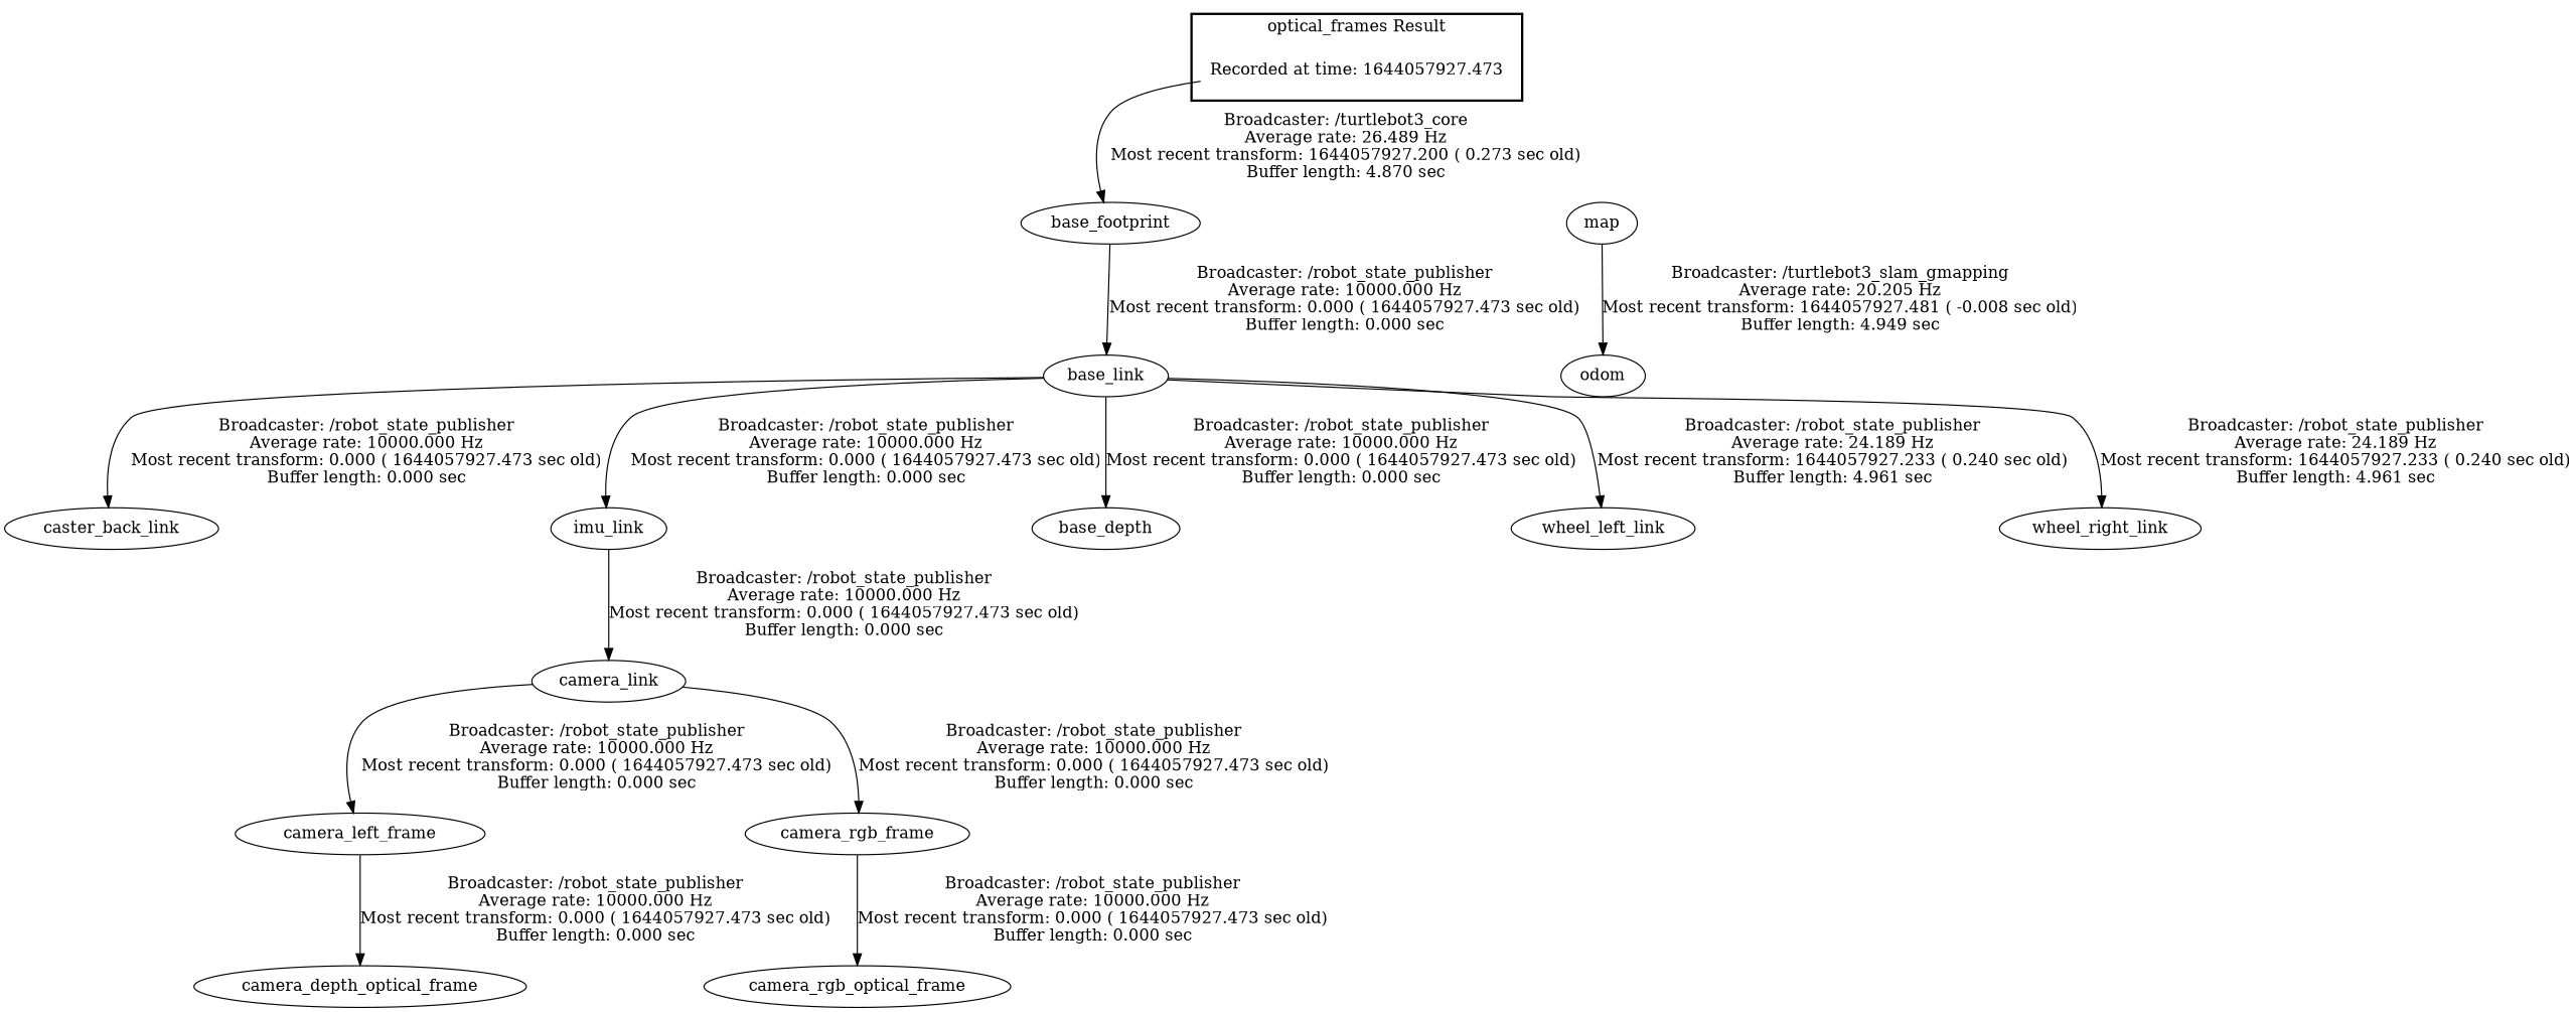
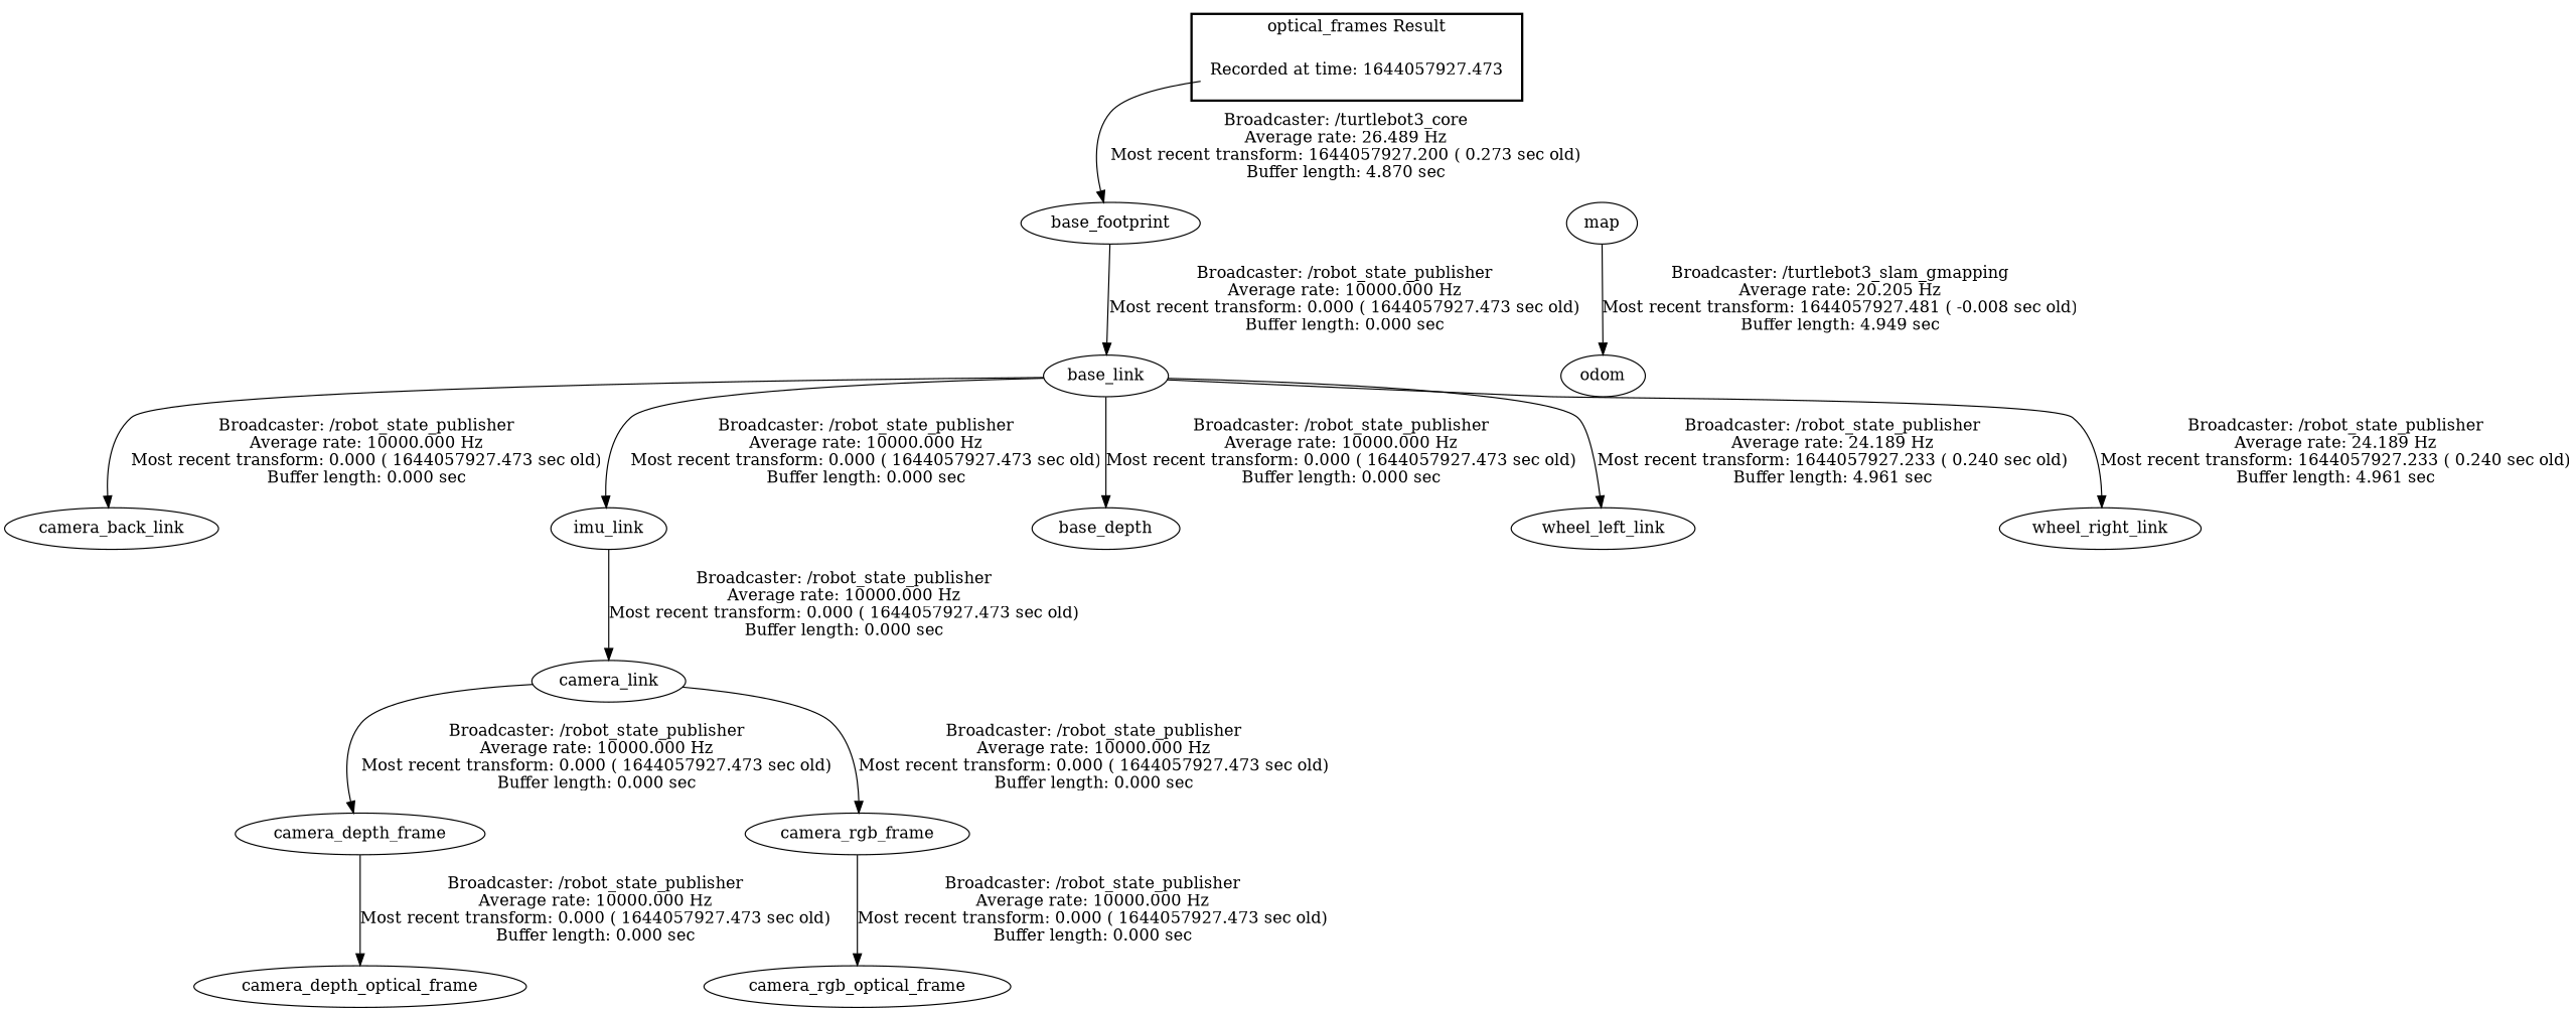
  digraph {
    "Recorded at time: 1644057927.473" [shape=plaintext]
    base_footprint
    map
    base_link
-   caster_back_link
+   caster_back_link [label=camera_back_link]
    imu_link
    n7 [label=base_depth]
    wheel_left_link
    wheel_right_link
    camera_link
-   camera_depth_frame [label=camera_left_frame]
+   camera_depth_frame
    camera_rgb_frame
    camera_depth_optical_frame
    camera_rgb_optical_frame
    odom
    subgraph cluster_1 {
      color=black
      label="optical_frames Result"
      style=bold
      "Recorded at time: 1644057927.473"
    }
    "Recorded at time: 1644057927.473" -> base_footprint [label="Broadcaster: /turtlebot3_core\nAverage rate: 26.489 Hz\nMost recent transform: 1644057927.200 ( 0.273 sec old)\nBuffer length: 4.870 sec\n"]
    "Recorded at time: 1644057927.473" -> map [style=invis]
    base_footprint -> base_link [label="Broadcaster: /robot_state_publisher\nAverage rate: 10000.000 Hz\nMost recent transform: 0.000 ( 1644057927.473 sec old)\nBuffer length: 0.000 sec\n"]
    map -> odom [label="Broadcaster: /turtlebot3_slam_gmapping\nAverage rate: 20.205 Hz\nMost recent transform: 1644057927.481 ( -0.008 sec old)\nBuffer length: 4.949 sec\n"]
    base_link -> caster_back_link [label="Broadcaster: /robot_state_publisher\nAverage rate: 10000.000 Hz\nMost recent transform: 0.000 ( 1644057927.473 sec old)\nBuffer length: 0.000 sec\n"]
    base_link -> imu_link [label="Broadcaster: /robot_state_publisher\nAverage rate: 10000.000 Hz\nMost recent transform: 0.000 ( 1644057927.473 sec old)\nBuffer length: 0.000 sec\n"]
    base_link -> n7 [label="Broadcaster: /robot_state_publisher\nAverage rate: 10000.000 Hz\nMost recent transform: 0.000 ( 1644057927.473 sec old)\nBuffer length: 0.000 sec\n"]
    base_link -> wheel_left_link [label="Broadcaster: /robot_state_publisher\nAverage rate: 24.189 Hz\nMost recent transform: 1644057927.233 ( 0.240 sec old)\nBuffer length: 4.961 sec\n"]
    base_link -> wheel_right_link [label="Broadcaster: /robot_state_publisher\nAverage rate: 24.189 Hz\nMost recent transform: 1644057927.233 ( 0.240 sec old)\nBuffer length: 4.961 sec\n"]
    imu_link -> camera_link [label="Broadcaster: /robot_state_publisher\nAverage rate: 10000.000 Hz\nMost recent transform: 0.000 ( 1644057927.473 sec old)\nBuffer length: 0.000 sec\n"]
    camera_link -> camera_depth_frame [label="Broadcaster: /robot_state_publisher\nAverage rate: 10000.000 Hz\nMost recent transform: 0.000 ( 1644057927.473 sec old)\nBuffer length: 0.000 sec\n"]
    camera_link -> camera_rgb_frame [label="Broadcaster: /robot_state_publisher\nAverage rate: 10000.000 Hz\nMost recent transform: 0.000 ( 1644057927.473 sec old)\nBuffer length: 0.000 sec\n"]
    camera_depth_frame -> camera_depth_optical_frame [label="Broadcaster: /robot_state_publisher\nAverage rate: 10000.000 Hz\nMost recent transform: 0.000 ( 1644057927.473 sec old)\nBuffer length: 0.000 sec\n"]
    camera_rgb_frame -> camera_rgb_optical_frame [label="Broadcaster: /robot_state_publisher\nAverage rate: 10000.000 Hz\nMost recent transform: 0.000 ( 1644057927.473 sec old)\nBuffer length: 0.000 sec\n"]
  }
